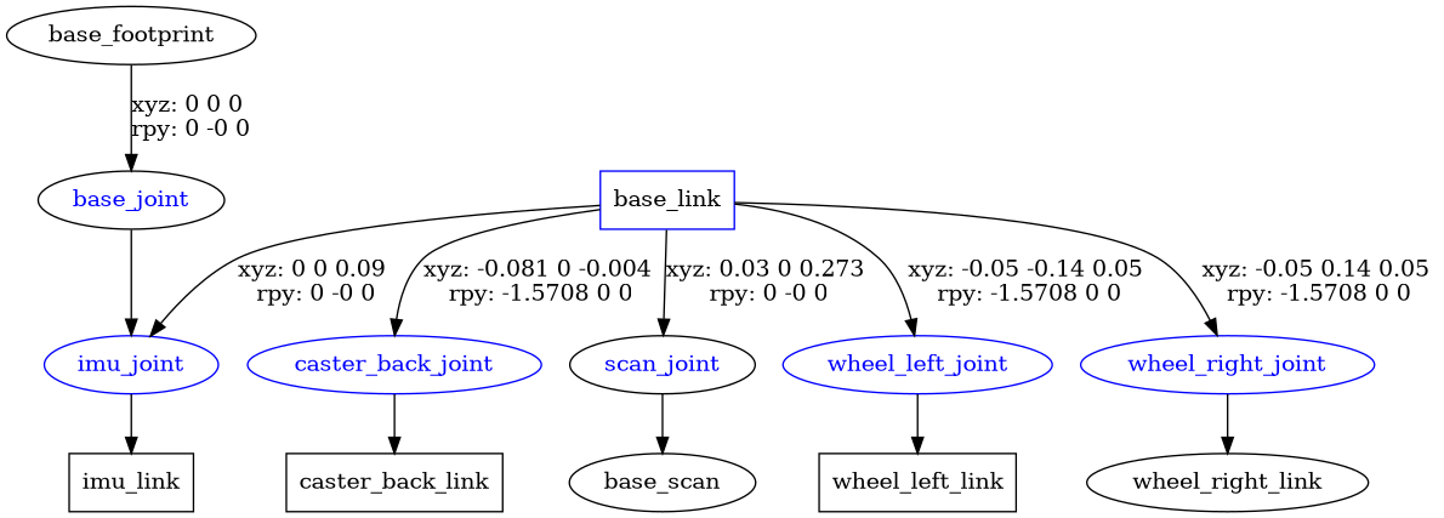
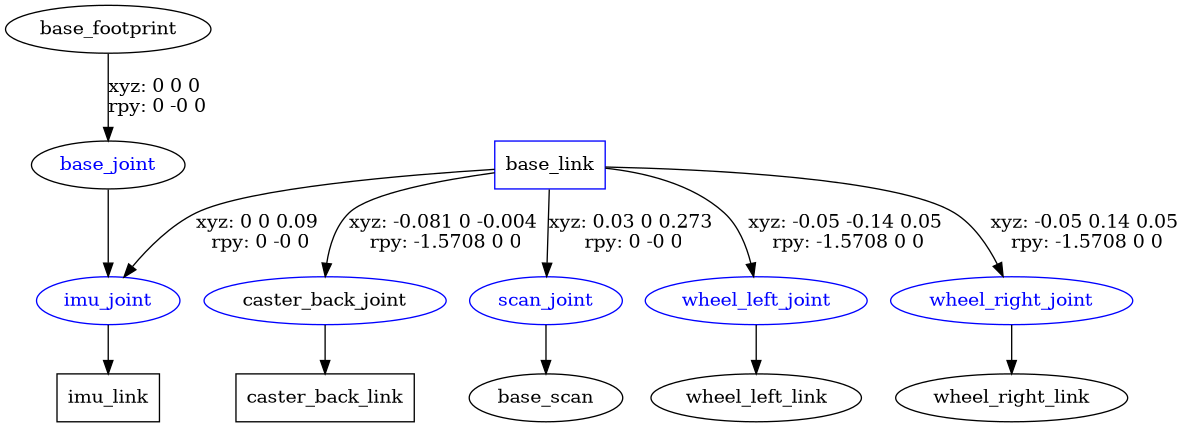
  digraph {
    node [shape=ellipse]
    n1 [label=base_footprint]
    base_joint [color=black fontcolor=blue]
    imu_joint [color=blue fontcolor=blue]
    n4 [color=blue label=base_link shape=box]
-   caster_back_joint [color=blue fontcolor=blue]
-   scan_joint [color=black fontcolor=blue]
+   caster_back_joint [color=blue fontcolor=black]
+   scan_joint [color=blue fontcolor=blue]
    wheel_left_joint [color=blue fontcolor=blue]
    wheel_right_joint [color=blue fontcolor=blue]
    n9 [label=caster_back_link shape=box]
    n10 [label=imu_link shape=box]
    n11 [label=base_scan]
-   n12 [label=wheel_left_link shape=box]
+   n12 [label=wheel_left_link]
    n13 [label=wheel_right_link]
    n1 -> base_joint [label="xyz: 0 0 0 \nrpy: 0 -0 0"]
    base_joint -> imu_joint
    imu_joint -> n10
    n4 -> imu_joint [label="xyz: 0 0 0.09 \nrpy: 0 -0 0"]
    n4 -> caster_back_joint [label="xyz: -0.081 0 -0.004 \nrpy: -1.5708 0 0"]
    n4 -> scan_joint [label="xyz: 0.03 0 0.273 \nrpy: 0 -0 0"]
    n4 -> wheel_left_joint [label="xyz: -0.05 -0.14 0.05 \nrpy: -1.5708 0 0"]
    n4 -> wheel_right_joint [label="xyz: -0.05 0.14 0.05 \nrpy: -1.5708 0 0"]
    caster_back_joint -> n9
    scan_joint -> n11
    wheel_left_joint -> n12
    wheel_right_joint -> n13
  }
